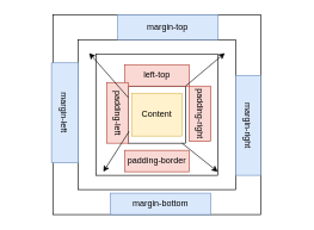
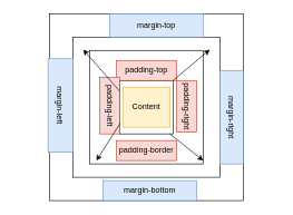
  <mxCell id="0" />
  <mxCell id="1" parent="0" />
  <mxCell id="2" value="" style="whiteSpace=wrap;html=1;aspect=fixed;" vertex="1" parent="1"><mxGeometry x="179" y="120" width="80" height="80" as="geometry" /></mxCell>
  <mxCell id="3" value="" style="whiteSpace=wrap;html=1;aspect=fixed;fillColor=none;" vertex="1" parent="1"><mxGeometry x="134" y="75" width="170" height="170" as="geometry" /></mxCell>
  <mxCell id="4" value="" style="rounded=0;whiteSpace=wrap;html=1;fillColor=none;" vertex="1" parent="1"><mxGeometry x="109" y="55" width="220" height="210" as="geometry" /></mxCell>
  <mxCell id="5" value="" style="rounded=0;whiteSpace=wrap;html=1;fillColor=none;" vertex="1" parent="1"><mxGeometry x="74" y="20" width="290" height="280" as="geometry" /></mxCell>
  <mxCell id="6" value="margin-bottom" style="text;html=1;strokeColor=#6c8ebf;fillColor=#dae8fc;align=center;verticalAlign=middle;whiteSpace=wrap;rounded=0;" vertex="1" parent="1"><mxGeometry x="154" y="270" width="140" height="30" as="geometry" /></mxCell>
  <mxCell id="7" value="margin-right" style="text;html=1;strokeColor=#6c8ebf;fillColor=#dae8fc;align=center;verticalAlign=middle;whiteSpace=wrap;rounded=0;rotation=90;" vertex="1" parent="1"><mxGeometry x="276.5" y="157.5" width="140" height="35" as="geometry" /></mxCell>
  <mxCell id="8" value="margin-top" style="text;html=1;strokeColor=#6c8ebf;fillColor=#dae8fc;align=center;verticalAlign=middle;whiteSpace=wrap;rounded=0;" vertex="1" parent="1"><mxGeometry x="164" y="20" width="140" height="35" as="geometry" /></mxCell>
  <mxCell id="9" value="margin-left" style="text;html=1;strokeColor=#6c8ebf;fillColor=#dae8fc;align=center;verticalAlign=middle;whiteSpace=wrap;rounded=0;rotation=90;" vertex="1" parent="1"><mxGeometry x="20.25" y="138.75" width="140" height="37.5" as="geometry" /></mxCell>
- <mxCell id="10" value="left-top" style="text;html=1;align=center;verticalAlign=middle;whiteSpace=wrap;rounded=0;fillColor=#fad9d5;strokeColor=#ae4132;" vertex="1" parent="1"><mxGeometry x="174" y="90" width="90" height="30" as="geometry" /></mxCell>
+ <mxCell id="10" value="padding-top" style="text;html=1;align=center;verticalAlign=middle;whiteSpace=wrap;rounded=0;fillColor=#fad9d5;strokeColor=#ae4132;" vertex="1" parent="1"><mxGeometry x="174" y="90" width="90" height="30" as="geometry" /></mxCell>
  <mxCell id="11" value="padding-right" style="text;html=1;strokeColor=#ae4132;fillColor=#fad9d5;align=center;verticalAlign=middle;whiteSpace=wrap;rounded=0;rotation=90;" vertex="1" parent="1"><mxGeometry x="240.25" y="143.75" width="77.5" height="30" as="geometry" /></mxCell>
  <mxCell id="12" value="padding-border" style="text;html=1;strokeColor=#ae4132;fillColor=#fad9d5;align=center;verticalAlign=middle;whiteSpace=wrap;rounded=0;" vertex="1" parent="1"><mxGeometry x="174" y="210" width="90" height="30" as="geometry" /></mxCell>
  <mxCell id="13" value="padding-left" style="text;html=1;strokeColor=#ae4132;fillColor=#fad9d5;align=center;verticalAlign=middle;whiteSpace=wrap;rounded=0;rotation=90;" vertex="1" parent="1"><mxGeometry x="121.5" y="142.5" width="85" height="30" as="geometry" /></mxCell>
  <mxCell id="14" value="Content" style="text;html=1;strokeColor=#d6b656;fillColor=#fff2cc;align=center;verticalAlign=middle;whiteSpace=wrap;rounded=0;" vertex="1" parent="1"><mxGeometry x="184" y="130" width="70" height="60" as="geometry" /></mxCell>
  <mxCell id="15" value="" style="endArrow=classic;html=1;rounded=0;entryX=0.827;entryY=0.192;entryDx=0;entryDy=0;entryPerimeter=0;" edge="1" parent="1" target="5"><mxGeometry width="50" height="50" relative="1" as="geometry"><mxPoint x="259" y="120" as="sourcePoint" /><mxPoint x="489" y="20" as="targetPoint" /><Array as="points" /></mxGeometry></mxCell>
  <mxCell id="16" value="" style="endArrow=classic;html=1;rounded=0;" edge="1" parent="1"><mxGeometry width="50" height="50" relative="1" as="geometry"><mxPoint x="254" y="200" as="sourcePoint" /><mxPoint x="304" y="240" as="targetPoint" /><Array as="points" /></mxGeometry></mxCell>
  <mxCell id="17" value="" style="endArrow=classic;html=1;rounded=0;exitX=0.806;exitY=-0.033;exitDx=0;exitDy=0;exitPerimeter=0;" edge="1" parent="1" source="13"><mxGeometry width="50" height="50" relative="1" as="geometry"><mxPoint x="204" y="400" as="sourcePoint" /><mxPoint x="144" y="240" as="targetPoint" /><Array as="points" /></mxGeometry></mxCell>
  <mxCell id="18" value="" style="endArrow=classic;html=1;rounded=0;exitX=0.25;exitY=0;exitDx=0;exitDy=0;entryX=0.173;entryY=0.192;entryDx=0;entryDy=0;entryPerimeter=0;" edge="1" parent="1" source="13" target="5"><mxGeometry width="50" height="50" relative="1" as="geometry"><mxPoint x="214" y="410" as="sourcePoint" /><mxPoint x="444" y="310" as="targetPoint" /><Array as="points" /></mxGeometry></mxCell>
